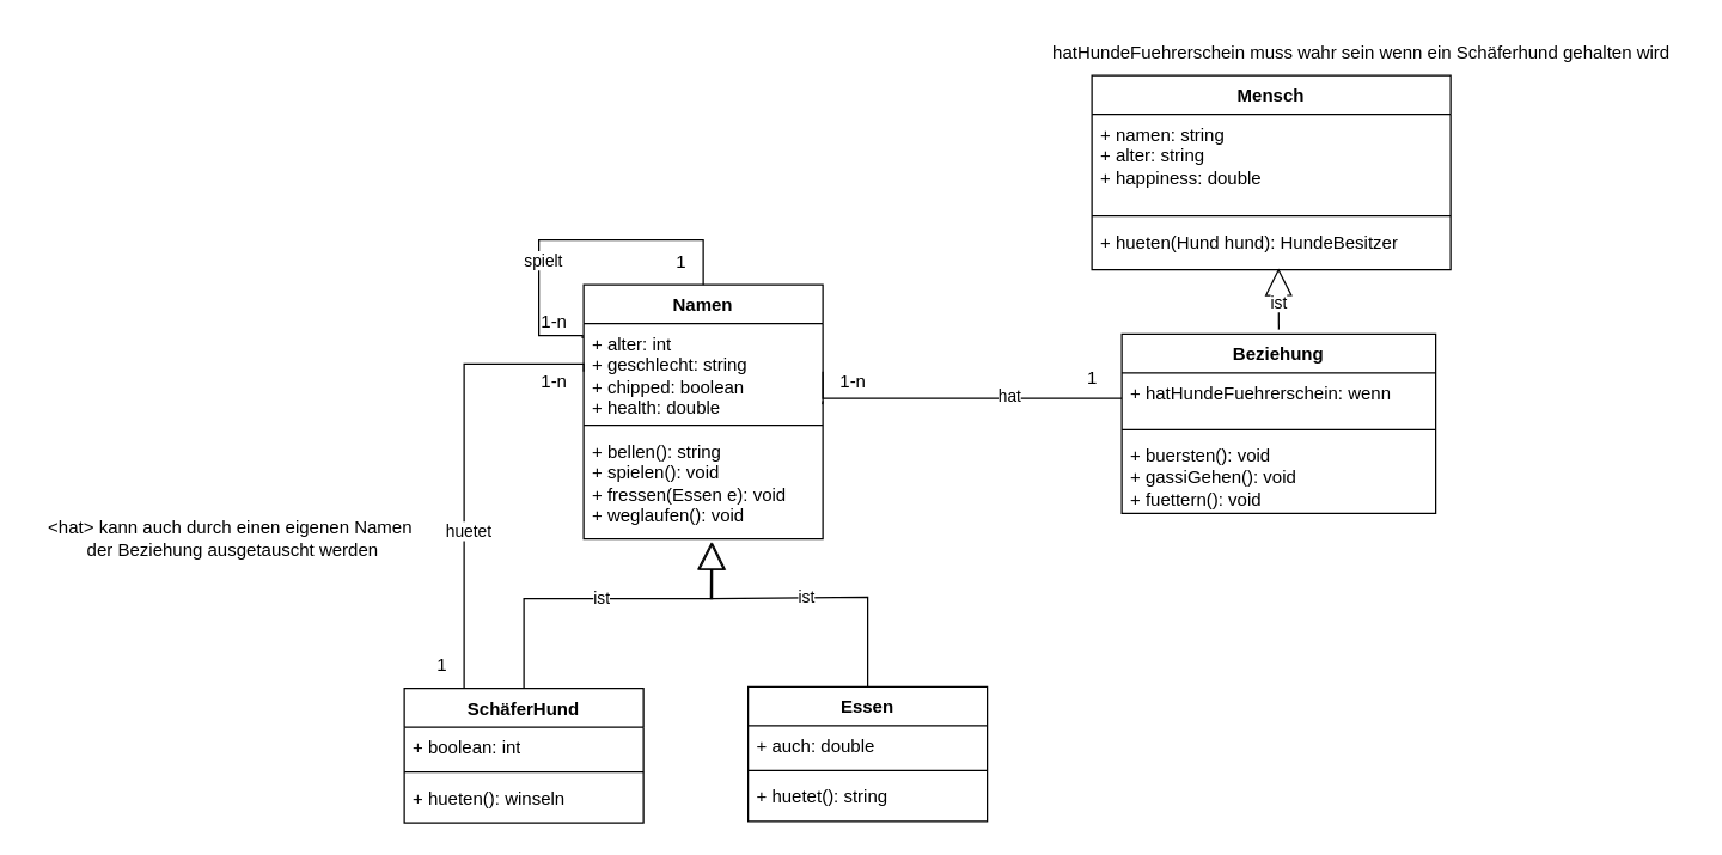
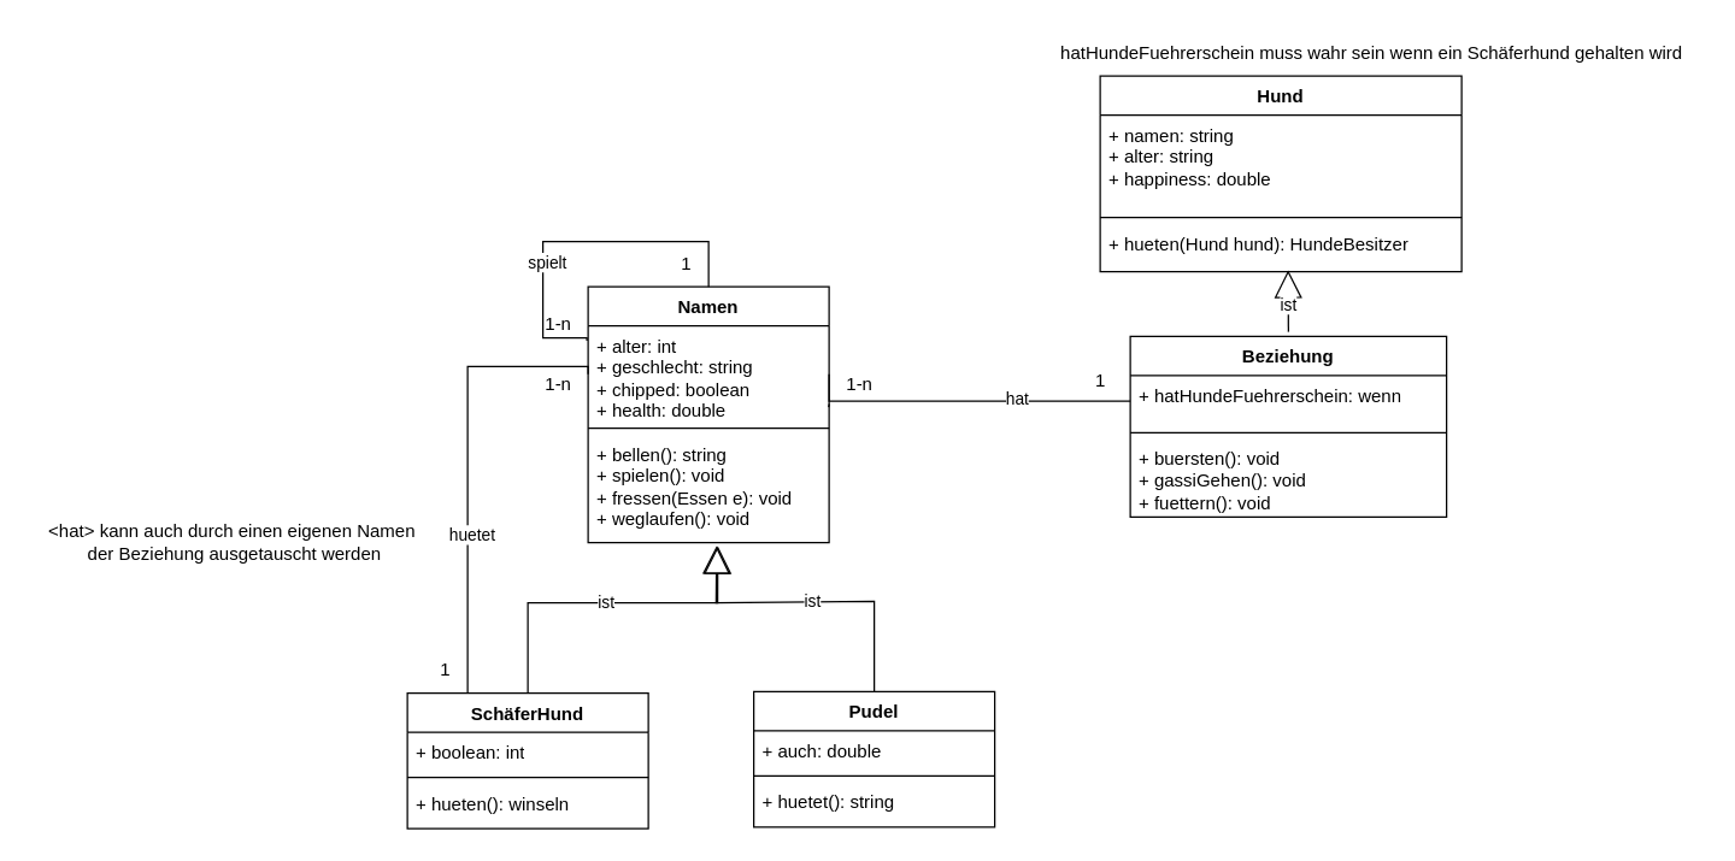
  <mxCell id="0" />
  <mxCell id="1" parent="0" />
  <mxCell id="2" value="Namen" style="swimlane;fontStyle=1;align=center;verticalAlign=top;childLayout=stackLayout;horizontal=1;startSize=26;horizontalStack=0;resizeParent=1;resizeParentMax=0;resizeLast=0;collapsible=1;marginBottom=0;whiteSpace=wrap;html=1;" vertex="1" parent="1"><mxGeometry x="390" y="190" width="160" height="170" as="geometry" /></mxCell>
  <mxCell id="3" value="+ alter: int&lt;div&gt;+ geschlecht: string&lt;/div&gt;&lt;div&gt;+ chipped: boolean&lt;/div&gt;&lt;div&gt;+ health: double&lt;/div&gt;" style="text;strokeColor=none;fillColor=none;align=left;verticalAlign=top;spacingLeft=4;spacingRight=4;overflow=hidden;rotatable=0;points=[[0,0.5],[1,0.5]];portConstraint=eastwest;whiteSpace=wrap;html=1;" vertex="1" parent="2"><mxGeometry y="26" width="160" height="64" as="geometry" /></mxCell>
  <mxCell id="4" value="" style="line;strokeWidth=1;fillColor=none;align=left;verticalAlign=middle;spacingTop=-1;spacingLeft=3;spacingRight=3;rotatable=0;labelPosition=right;points=[];portConstraint=eastwest;strokeColor=inherit;" vertex="1" parent="2"><mxGeometry y="90" width="160" height="8" as="geometry" /></mxCell>
  <mxCell id="5" value="" style="endArrow=none;html=1;edgeStyle=orthogonalEdgeStyle;rounded=0;exitX=0.5;exitY=0;exitDx=0;exitDy=0;entryX=-0.005;entryY=0.156;entryDx=0;entryDy=0;entryPerimeter=0;" edge="1" parent="2" source="2" target="3"><mxGeometry relative="1" as="geometry"><mxPoint x="50" y="-90" as="sourcePoint" /><mxPoint x="-30" y="127" as="targetPoint" /><Array as="points"><mxPoint x="80" y="-30" /><mxPoint x="-30" y="-30" /><mxPoint x="-30" y="34" /></Array></mxGeometry></mxCell>
  <mxCell id="6" value="spielt" style="edgeLabel;html=1;align=center;verticalAlign=middle;resizable=0;points=[];" vertex="1" connectable="0" parent="5"><mxGeometry x="0.299" y="2" relative="1" as="geometry"><mxPoint as="offset" /></mxGeometry></mxCell>
  <mxCell id="7" value="+ bellen(): string&lt;div&gt;+ spielen(): void&lt;/div&gt;&lt;div&gt;+ fressen(Essen e): void&lt;/div&gt;&lt;div&gt;+ weglaufen(): void&lt;/div&gt;" style="text;strokeColor=none;fillColor=none;align=left;verticalAlign=top;spacingLeft=4;spacingRight=4;overflow=hidden;rotatable=0;points=[[0,0.5],[1,0.5]];portConstraint=eastwest;whiteSpace=wrap;html=1;" vertex="1" parent="2"><mxGeometry y="98" width="160" height="72" as="geometry" /></mxCell>
- <mxCell id="8" value="Mensch" style="swimlane;fontStyle=1;align=center;verticalAlign=top;childLayout=stackLayout;horizontal=1;startSize=26;horizontalStack=0;resizeParent=1;resizeParentMax=0;resizeLast=0;collapsible=1;marginBottom=0;whiteSpace=wrap;html=1;" vertex="1" parent="1"><mxGeometry x="730" y="50" width="240" height="130" as="geometry" /></mxCell>
+ <mxCell id="8" value="Hund" style="swimlane;fontStyle=1;align=center;verticalAlign=top;childLayout=stackLayout;horizontal=1;startSize=26;horizontalStack=0;resizeParent=1;resizeParentMax=0;resizeLast=0;collapsible=1;marginBottom=0;whiteSpace=wrap;html=1;" vertex="1" parent="1"><mxGeometry x="730" y="50" width="240" height="130" as="geometry" /></mxCell>
  <mxCell id="9" value="&lt;div&gt;+ namen: string&lt;/div&gt;&lt;div&gt;+ alter: string&lt;/div&gt;&lt;div&gt;+ happiness: double&lt;/div&gt;" style="text;strokeColor=none;fillColor=none;align=left;verticalAlign=top;spacingLeft=4;spacingRight=4;overflow=hidden;rotatable=0;points=[[0,0.5],[1,0.5]];portConstraint=eastwest;whiteSpace=wrap;html=1;" vertex="1" parent="8"><mxGeometry y="26" width="240" height="64" as="geometry" /></mxCell>
  <mxCell id="10" value="" style="line;strokeWidth=1;fillColor=none;align=left;verticalAlign=middle;spacingTop=-1;spacingLeft=3;spacingRight=3;rotatable=0;labelPosition=right;points=[];portConstraint=eastwest;strokeColor=inherit;" vertex="1" parent="8"><mxGeometry y="90" width="240" height="8" as="geometry" /></mxCell>
  <mxCell id="11" value="+ hueten(Hund hund): HundeBesitzer" style="text;strokeColor=none;fillColor=none;align=left;verticalAlign=top;spacingLeft=4;spacingRight=4;overflow=hidden;rotatable=0;points=[[0,0.5],[1,0.5]];portConstraint=eastwest;whiteSpace=wrap;html=1;" vertex="1" parent="8"><mxGeometry y="98" width="240" height="32" as="geometry" /></mxCell>
  <mxCell id="12" value="SchäferHund" style="swimlane;fontStyle=1;align=center;verticalAlign=top;childLayout=stackLayout;horizontal=1;startSize=26;horizontalStack=0;resizeParent=1;resizeParentMax=0;resizeLast=0;collapsible=1;marginBottom=0;whiteSpace=wrap;html=1;" vertex="1" parent="1"><mxGeometry x="270" y="460" width="160" height="90" as="geometry" /></mxCell>
  <mxCell id="13" value="+ boolean: int" style="text;strokeColor=none;fillColor=none;align=left;verticalAlign=top;spacingLeft=4;spacingRight=4;overflow=hidden;rotatable=0;points=[[0,0.5],[1,0.5]];portConstraint=eastwest;whiteSpace=wrap;html=1;" vertex="1" parent="12"><mxGeometry y="26" width="160" height="26" as="geometry" /></mxCell>
  <mxCell id="14" value="" style="line;strokeWidth=1;fillColor=none;align=left;verticalAlign=middle;spacingTop=-1;spacingLeft=3;spacingRight=3;rotatable=0;labelPosition=right;points=[];portConstraint=eastwest;strokeColor=inherit;" vertex="1" parent="12"><mxGeometry y="52" width="160" height="8" as="geometry" /></mxCell>
  <mxCell id="15" value="&lt;div&gt;+ hueten(): winseln&lt;/div&gt;" style="text;strokeColor=none;fillColor=none;align=left;verticalAlign=top;spacingLeft=4;spacingRight=4;overflow=hidden;rotatable=0;points=[[0,0.5],[1,0.5]];portConstraint=eastwest;whiteSpace=wrap;html=1;" vertex="1" parent="12"><mxGeometry y="60" width="160" height="30" as="geometry" /></mxCell>
  <mxCell id="16" value="ist" style="endArrow=block;endSize=16;endFill=0;html=1;rounded=0;entryX=0.538;entryY=1.031;entryDx=0;entryDy=0;entryPerimeter=0;" edge="1" parent="1" target="7"><mxGeometry width="160" relative="1" as="geometry"><mxPoint x="350" y="460" as="sourcePoint" /><mxPoint x="478.8" y="389.996" as="targetPoint" /><Array as="points"><mxPoint x="350" y="400" /><mxPoint x="420" y="400" /><mxPoint x="476" y="400" /></Array></mxGeometry></mxCell>
  <mxCell id="17" value="hatHundeFuehrerschein muss wahr sein wenn ein Schäferhund gehalten wird" style="text;html=1;align=center;verticalAlign=middle;resizable=0;points=[];autosize=1;strokeColor=none;fillColor=none;" vertex="1" parent="1"><mxGeometry x="690" width="440" height="30" as="geometry" y="20" /></mxCell>
  <mxCell id="18" value="Beziehung" style="swimlane;fontStyle=1;align=center;verticalAlign=top;childLayout=stackLayout;horizontal=1;startSize=26;horizontalStack=0;resizeParent=1;resizeParentMax=0;resizeLast=0;collapsible=1;marginBottom=0;whiteSpace=wrap;html=1;" vertex="1" parent="1"><mxGeometry x="750" y="223" width="210" height="120" as="geometry" /></mxCell>
  <mxCell id="19" value="+ hatHundeFuehrerschein: wenn" style="text;strokeColor=none;fillColor=none;align=left;verticalAlign=top;spacingLeft=4;spacingRight=4;overflow=hidden;rotatable=0;points=[[0,0.5],[1,0.5]];portConstraint=eastwest;whiteSpace=wrap;html=1;" vertex="1" parent="18"><mxGeometry y="26" width="210" height="34" as="geometry" /></mxCell>
  <mxCell id="20" value="" style="line;strokeWidth=1;fillColor=none;align=left;verticalAlign=middle;spacingTop=-1;spacingLeft=3;spacingRight=3;rotatable=0;labelPosition=right;points=[];portConstraint=eastwest;strokeColor=inherit;" vertex="1" parent="18"><mxGeometry y="60" width="210" height="8" as="geometry" /></mxCell>
  <mxCell id="21" value="+ buersten(): void&lt;div&gt;+ gassiGehen(): void&lt;br&gt;&lt;/div&gt;&lt;div&gt;+ fuettern(): void&lt;/div&gt;" style="text;strokeColor=none;fillColor=none;align=left;verticalAlign=top;spacingLeft=4;spacingRight=4;overflow=hidden;rotatable=0;points=[[0,0.5],[1,0.5]];portConstraint=eastwest;whiteSpace=wrap;html=1;" vertex="1" parent="18"><mxGeometry y="68" width="210" height="52" as="geometry" /></mxCell>
  <mxCell id="22" value="ist" style="endArrow=block;endSize=16;endFill=0;html=1;rounded=0;entryX=0.52;entryY=0.969;entryDx=0;entryDy=0;entryPerimeter=0;" edge="1" parent="1" target="11"><mxGeometry x="-0.146" width="160" relative="1" as="geometry"><mxPoint x="855" y="220" as="sourcePoint" /><mxPoint x="489" y="345" as="targetPoint" /><mxPoint as="offset" /></mxGeometry></mxCell>
- <mxCell id="23" value="Essen" style="swimlane;fontStyle=1;align=center;verticalAlign=top;childLayout=stackLayout;horizontal=1;startSize=26;horizontalStack=0;resizeParent=1;resizeParentMax=0;resizeLast=0;collapsible=1;marginBottom=0;whiteSpace=wrap;html=1;" vertex="1" parent="1"><mxGeometry x="500" y="459" width="160" height="90" as="geometry" /></mxCell>
+ <mxCell id="23" value="Pudel" style="swimlane;fontStyle=1;align=center;verticalAlign=top;childLayout=stackLayout;horizontal=1;startSize=26;horizontalStack=0;resizeParent=1;resizeParentMax=0;resizeLast=0;collapsible=1;marginBottom=0;whiteSpace=wrap;html=1;" vertex="1" parent="1"><mxGeometry x="500" y="459" width="160" height="90" as="geometry" /></mxCell>
  <mxCell id="24" value="+ auch: double" style="text;strokeColor=none;fillColor=none;align=left;verticalAlign=top;spacingLeft=4;spacingRight=4;overflow=hidden;rotatable=0;points=[[0,0.5],[1,0.5]];portConstraint=eastwest;whiteSpace=wrap;html=1;" vertex="1" parent="23"><mxGeometry y="26" width="160" height="26" as="geometry" /></mxCell>
  <mxCell id="25" value="" style="line;strokeWidth=1;fillColor=none;align=left;verticalAlign=middle;spacingTop=-1;spacingLeft=3;spacingRight=3;rotatable=0;labelPosition=right;points=[];portConstraint=eastwest;strokeColor=inherit;" vertex="1" parent="23"><mxGeometry y="52" width="160" height="8" as="geometry" /></mxCell>
  <mxCell id="26" value="+ huetet(): string" style="text;strokeColor=none;fillColor=none;align=left;verticalAlign=top;spacingLeft=4;spacingRight=4;overflow=hidden;rotatable=0;points=[[0,0.5],[1,0.5]];portConstraint=eastwest;whiteSpace=wrap;html=1;" vertex="1" parent="23"><mxGeometry y="60" width="160" height="30" as="geometry" /></mxCell>
  <mxCell id="27" value="ist" style="endArrow=block;endSize=16;endFill=0;html=1;rounded=0;entryX=0.533;entryY=1.031;entryDx=0;entryDy=0;entryPerimeter=0;" edge="1" parent="1" target="7"><mxGeometry width="160" relative="1" as="geometry"><mxPoint x="580" y="459" as="sourcePoint" /><mxPoint x="706" y="354" as="targetPoint" /><Array as="points"><mxPoint x="580" y="399" /><mxPoint x="475" y="400" /></Array></mxGeometry></mxCell>
  <mxCell id="28" value="" style="endArrow=none;html=1;edgeStyle=orthogonalEdgeStyle;rounded=0;exitX=0;exitY=0.5;exitDx=0;exitDy=0;entryX=0.25;entryY=0;entryDx=0;entryDy=0;" edge="1" parent="1" source="3" target="12"><mxGeometry relative="1" as="geometry"><mxPoint x="260" y="187" as="sourcePoint" /><mxPoint x="470" y="190" as="targetPoint" /><Array as="points"><mxPoint x="310" y="243" /></Array></mxGeometry></mxCell>
  <mxCell id="29" value="huetet" style="edgeLabel;html=1;align=center;verticalAlign=middle;resizable=0;points=[];" vertex="1" connectable="0" parent="28"><mxGeometry x="0.299" y="2" relative="1" as="geometry"><mxPoint as="offset" /></mxGeometry></mxCell>
  <mxCell id="30" value="" style="endArrow=none;html=1;edgeStyle=orthogonalEdgeStyle;rounded=0;exitX=1;exitY=0.5;exitDx=0;exitDy=0;entryX=0;entryY=0.5;entryDx=0;entryDy=0;" edge="1" parent="1" source="3" target="19"><mxGeometry relative="1" as="geometry"><mxPoint x="649" y="377" as="sourcePoint" /><mxPoint x="729" y="320" as="targetPoint" /><Array as="points"><mxPoint x="550" y="266" /></Array></mxGeometry></mxCell>
  <mxCell id="31" value="hat" style="edgeLabel;html=1;align=center;verticalAlign=middle;resizable=0;points=[];" vertex="1" connectable="0" parent="30"><mxGeometry x="0.299" y="2" relative="1" as="geometry"><mxPoint as="offset" /></mxGeometry></mxCell>
  <mxCell id="32" value="1" style="text;html=1;align=center;verticalAlign=middle;resizable=0;points=[];autosize=1;strokeColor=none;fillColor=none;" vertex="1" parent="1"><mxGeometry x="715" y="238" width="30" height="30" as="geometry" /></mxCell>
  <mxCell id="33" value="" style="endArrow=none;html=1;edgeStyle=orthogonalEdgeStyle;rounded=0;exitX=0.998;exitY=0.844;exitDx=0;exitDy=0;entryX=0.002;entryY=0.924;entryDx=0;entryDy=0;entryPerimeter=0;exitPerimeter=0;" edge="1" parent="1" source="3" target="34"><mxGeometry relative="1" as="geometry"><mxPoint x="550" y="262" as="sourcePoint" /><mxPoint x="750" y="280" as="targetPoint" /><Array as="points" /></mxGeometry></mxCell>
  <mxCell id="34" value="1-n" style="text;html=1;align=center;verticalAlign=middle;resizable=0;points=[];autosize=1;strokeColor=none;fillColor=none;" vertex="1" parent="1"><mxGeometry x="550" y="240" width="40" height="30" as="geometry" /></mxCell>
  <mxCell id="35" value="1-n" style="text;html=1;align=center;verticalAlign=middle;resizable=0;points=[];autosize=1;strokeColor=none;fillColor=none;" vertex="1" parent="1"><mxGeometry x="350" y="240" width="40" height="30" as="geometry" /></mxCell>
  <mxCell id="36" value="1" style="text;html=1;align=center;verticalAlign=middle;resizable=0;points=[];autosize=1;strokeColor=none;fillColor=none;" vertex="1" parent="1"><mxGeometry x="280" y="430" width="30" height="30" as="geometry" /></mxCell>
  <mxCell id="37" value="&amp;lt;hat&amp;gt; kann auch durch einen eigenen Namen&amp;nbsp;&lt;div&gt;der Beziehung ausgetauscht werden&lt;/div&gt;" style="text;html=1;align=center;verticalAlign=middle;resizable=0;points=[];autosize=1;strokeColor=none;fillColor=none;" vertex="1" parent="1"><mxGeometry x="20" y="340" width="270" height="40" as="geometry" /></mxCell>
  <mxCell id="38" value="1-n" style="text;html=1;align=center;verticalAlign=middle;resizable=0;points=[];autosize=1;strokeColor=none;fillColor=none;" vertex="1" parent="1"><mxGeometry x="350" y="200" width="40" height="30" as="geometry" /></mxCell>
  <mxCell id="39" value="1" style="text;html=1;align=center;verticalAlign=middle;resizable=0;points=[];autosize=1;strokeColor=none;fillColor=none;" vertex="1" parent="1"><mxGeometry x="440" y="160" width="30" height="30" as="geometry" /></mxCell>
